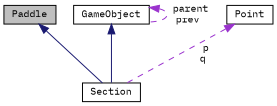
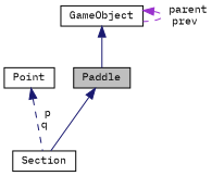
  digraph {
    fontname="IBM Plex Mono"
    node [color=black fillcolor=white fontname="IBM Plex Mono" fontsize=10 shape=record style=filled]
    edge [color=midnightblue dir=back fontname="IBM Plex Mono" fontsize=10 labelfontname=Helvetica labelfontsize=10 style=solid]
    n1 [fillcolor=grey75 fontcolor=black height=0.2 label=Paddle width=0.4]
    n2 [height=0.2 label=Section width=0.4]
    n3 [height=0.2 label=GameObject width=0.4]
    n4 [height=0.2 label=Point width=0.4]
    n1 -> n2
-   n3 -> n2
+   n3 -> n1
    n3 -> n3 [color=darkorchid3 label=" parent\nprev" style=dashed]
-   n4 -> n2 [color=darkorchid3 label=" p\nq" style=dashed]
+   n4 -> n2 [label=" p\nq" style=dashed]
  }
